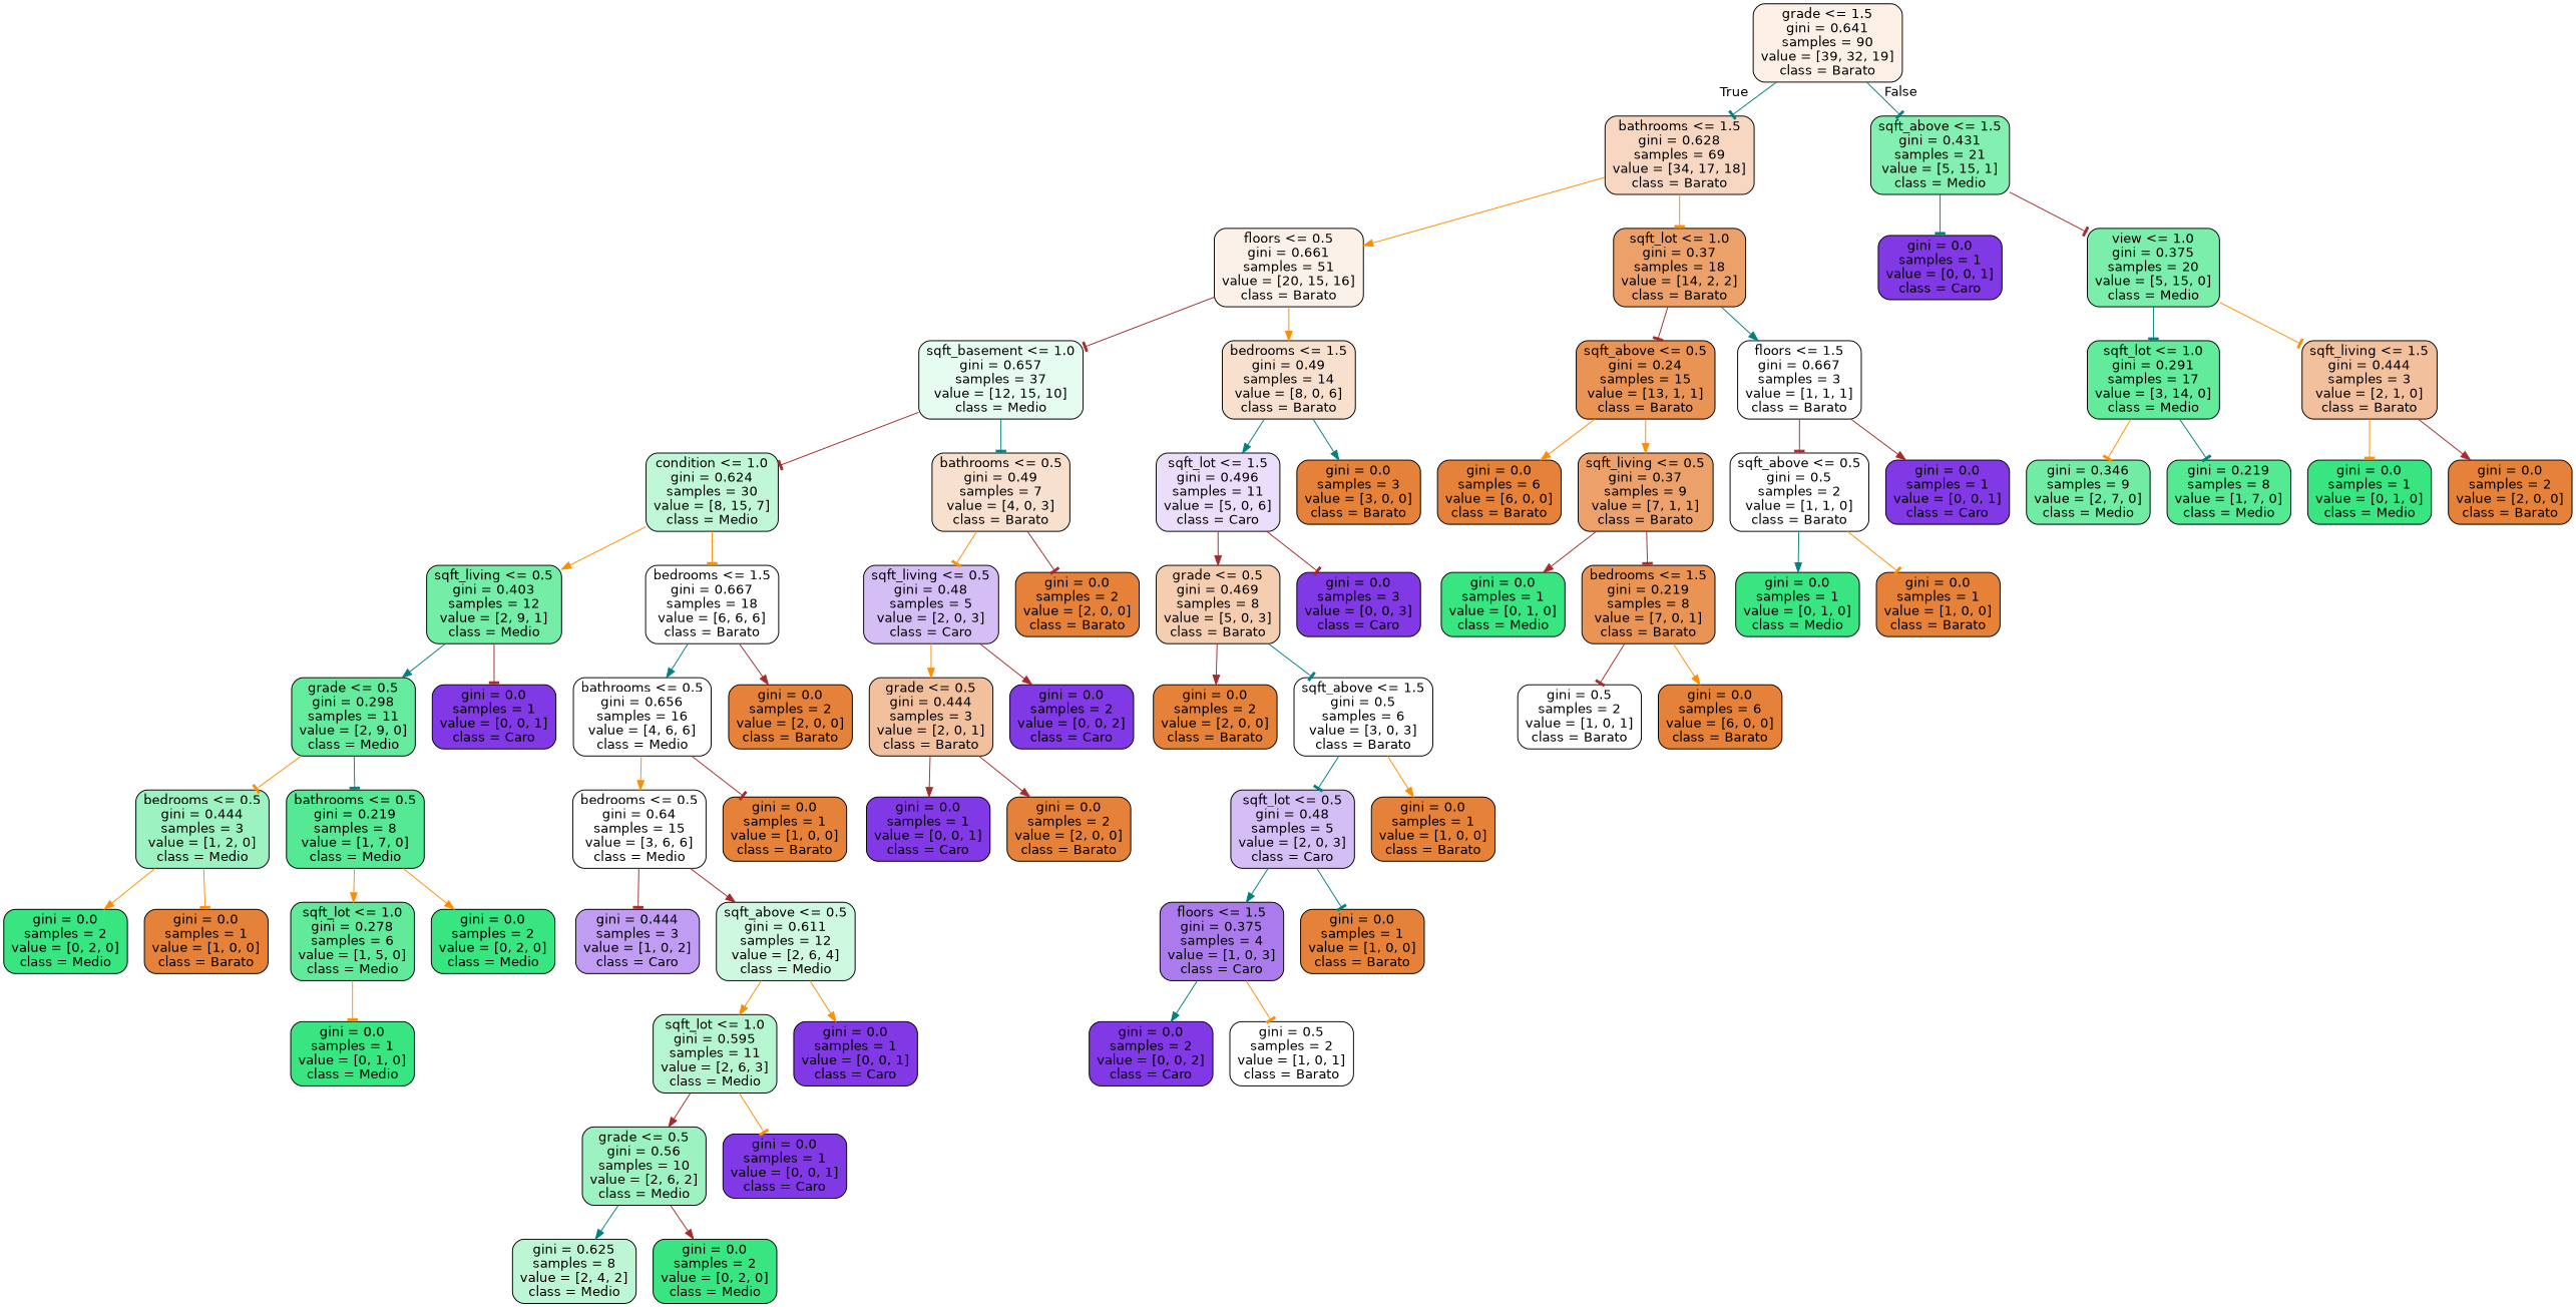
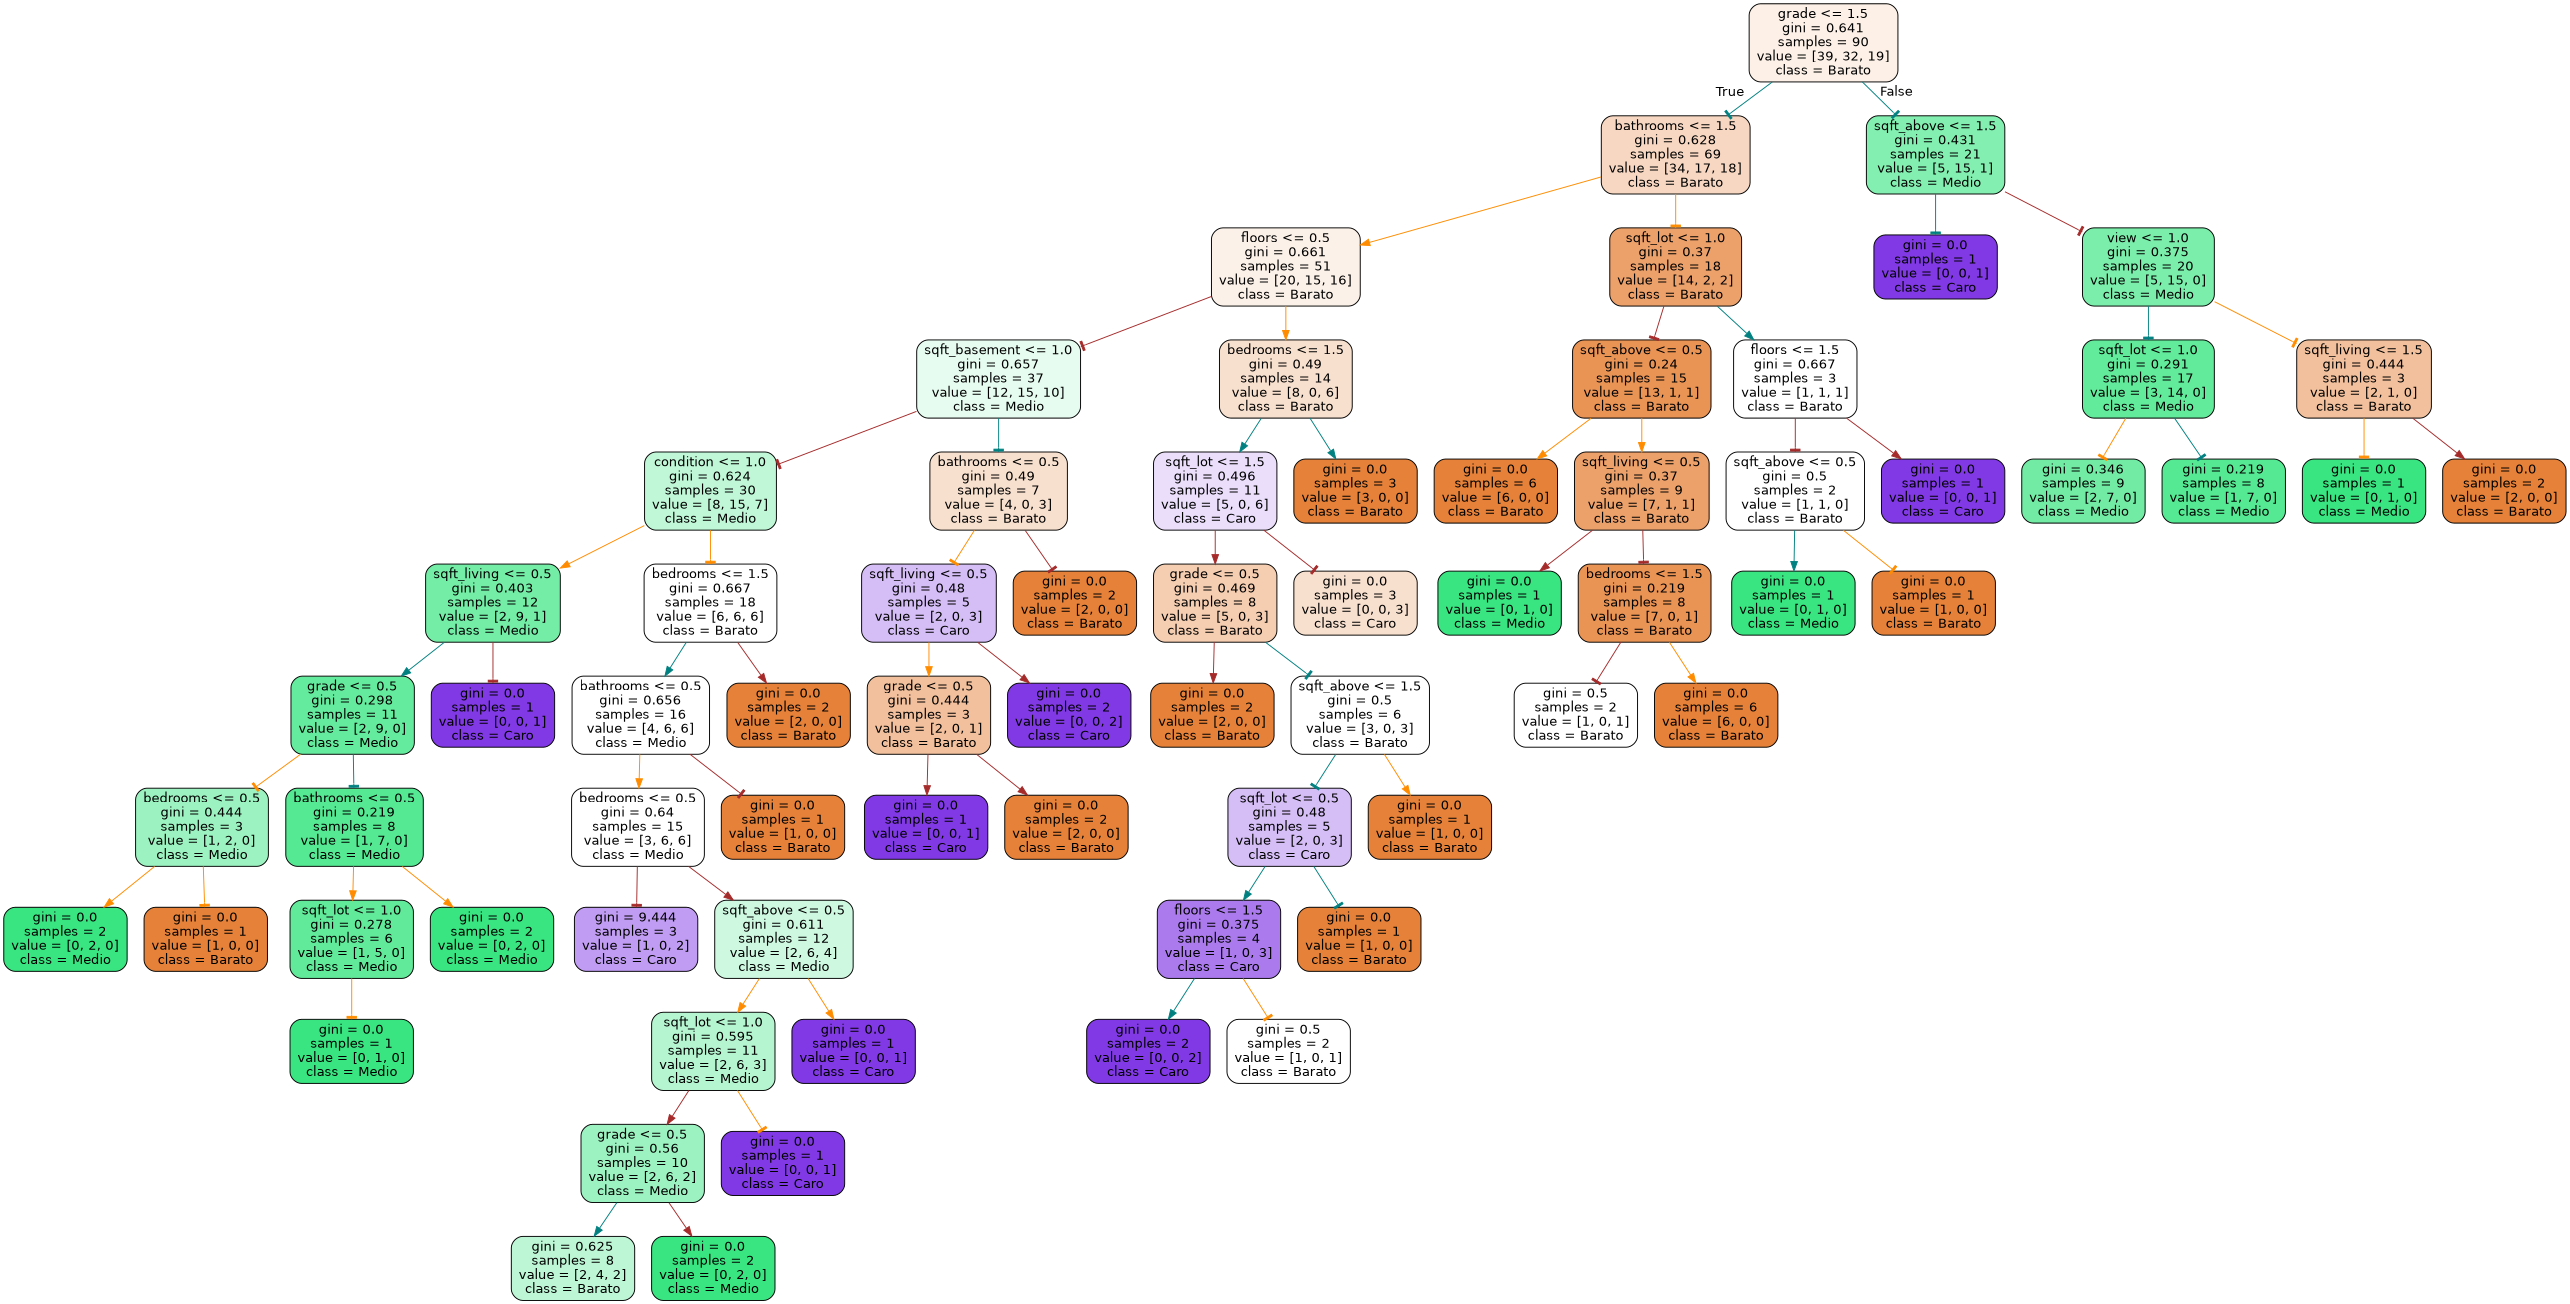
  digraph {
    node [color=black fillcolor="#e58139" fontname=helvetica shape=box style="filled, rounded"]
    edge [arrowhead=normal color=darkorange fontname=helvetica]
    n1 [fillcolor="#fcf0e7" label="grade <= 1.5\ngini = 0.641\nsamples = 90\nvalue = [39, 32, 19]\nclass = Barato"]
    n2 [fillcolor="#f7d7c1" label="bathrooms <= 1.5\ngini = 0.628\nsamples = 69\nvalue = [34, 17, 18]\nclass = Barato"]
    n3 [fillcolor="#83efb0" label="sqft_above <= 1.5\ngini = 0.431\nsamples = 21\nvalue = [5, 15, 1]\nclass = Medio"]
    n4 [fillcolor="#fcf1e8" label="floors <= 0.5\ngini = 0.661\nsamples = 51\nvalue = [20, 15, 16]\nclass = Barato"]
    n5 [fillcolor="#eca06a" label="sqft_lot <= 1.0\ngini = 0.37\nsamples = 18\nvalue = [14, 2, 2]\nclass = Barato"]
    n6 [fillcolor="#8139e5" label="gini = 0.0\nsamples = 1\nvalue = [0, 0, 1]\nclass = Caro"]
    n7 [fillcolor="#7beeab" label="view <= 1.0\ngini = 0.375\nsamples = 20\nvalue = [5, 15, 0]\nclass = Medio"]
    n8 [fillcolor="#e7fcf0" label="sqft_basement <= 1.0\ngini = 0.657\nsamples = 37\nvalue = [12, 15, 10]\nclass = Medio"]
    n9 [fillcolor="#f8e0ce" label="bedrooms <= 1.5\ngini = 0.49\nsamples = 14\nvalue = [8, 0, 6]\nclass = Barato"]
    n10 [fillcolor="#e99355" label="sqft_above <= 0.5\ngini = 0.24\nsamples = 15\nvalue = [13, 1, 1]\nclass = Barato"]
    n11 [fillcolor="#ffffff" label="floors <= 1.5\ngini = 0.667\nsamples = 3\nvalue = [1, 1, 1]\nclass = Barato"]
    n12 [fillcolor="#c0f7d7" label="condition <= 1.0\ngini = 0.624\nsamples = 30\nvalue = [8, 15, 7]\nclass = Medio"]
    n13 [fillcolor="#f8e0ce" label="bathrooms <= 0.5\ngini = 0.49\nsamples = 7\nvalue = [4, 0, 3]\nclass = Barato"]
    n14 [fillcolor="#eadefb" label="sqft_lot <= 1.5\ngini = 0.496\nsamples = 11\nvalue = [5, 0, 6]\nclass = Caro"]
    n15 [label="gini = 0.0\nsamples = 3\nvalue = [3, 0, 0]\nclass = Barato"]
    n16 [fillcolor="#74eda7" label="sqft_living <= 0.5\ngini = 0.403\nsamples = 12\nvalue = [2, 9, 1]\nclass = Medio"]
    n17 [fillcolor="#ffffff" label="bedrooms <= 1.5\ngini = 0.667\nsamples = 18\nvalue = [6, 6, 6]\nclass = Barato"]
    n18 [fillcolor="#d5bdf6" label="sqft_living <= 0.5\ngini = 0.48\nsamples = 5\nvalue = [2, 0, 3]\nclass = Caro"]
    n19 [label="gini = 0.0\nsamples = 2\nvalue = [2, 0, 0]\nclass = Barato"]
    n20 [fillcolor="#65eb9d" label="grade <= 0.5\ngini = 0.298\nsamples = 11\nvalue = [2, 9, 0]\nclass = Medio"]
    n21 [fillcolor="#8139e5" label="gini = 0.0\nsamples = 1\nvalue = [0, 0, 1]\nclass = Caro"]
    n22 [fillcolor="#ffffff" label="bathrooms <= 0.5\ngini = 0.656\nsamples = 16\nvalue = [4, 6, 6]\nclass = Medio"]
    n23 [label="gini = 0.0\nsamples = 2\nvalue = [2, 0, 0]\nclass = Barato"]
    n24 [fillcolor="#9cf2c0" label="bedrooms <= 0.5\ngini = 0.444\nsamples = 3\nvalue = [1, 2, 0]\nclass = Medio"]
    n25 [fillcolor="#55e993" label="bathrooms <= 0.5\ngini = 0.219\nsamples = 8\nvalue = [1, 7, 0]\nclass = Medio"]
    n26 [fillcolor="#39e581" label="gini = 0.0\nsamples = 2\nvalue = [0, 2, 0]\nclass = Medio"]
    n27 [label="gini = 0.0\nsamples = 1\nvalue = [1, 0, 0]\nclass = Barato"]
    n28 [fillcolor="#61ea9a" label="sqft_lot <= 1.0\ngini = 0.278\nsamples = 6\nvalue = [1, 5, 0]\nclass = Medio"]
    n29 [fillcolor="#39e581" label="gini = 0.0\nsamples = 2\nvalue = [0, 2, 0]\nclass = Medio"]
    n30 [fillcolor="#39e581" label="gini = 0.0\nsamples = 1\nvalue = [0, 1, 0]\nclass = Medio"]
    n31 [fillcolor="#ffffff" label="bedrooms <= 0.5\ngini = 0.64\nsamples = 15\nvalue = [3, 6, 6]\nclass = Medio"]
    n32 [label="gini = 0.0\nsamples = 1\nvalue = [1, 0, 0]\nclass = Barato"]
-   n33 [fillcolor="#c09cf2" label="gini = 0.444\nsamples = 3\nvalue = [1, 0, 2]\nclass = Caro"]
+   n33 [fillcolor="#c09cf2" label="gini = 9.444\nsamples = 3\nvalue = [1, 0, 2]\nclass = Caro"]
    n34 [fillcolor="#cef8e0" label="sqft_above <= 0.5\ngini = 0.611\nsamples = 12\nvalue = [2, 6, 4]\nclass = Medio"]
    n35 [fillcolor="#b5f5d0" label="sqft_lot <= 1.0\ngini = 0.595\nsamples = 11\nvalue = [2, 6, 3]\nclass = Medio"]
    n36 [fillcolor="#8139e5" label="gini = 0.0\nsamples = 1\nvalue = [0, 0, 1]\nclass = Caro"]
    n37 [fillcolor="#9cf2c0" label="grade <= 0.5\ngini = 0.56\nsamples = 10\nvalue = [2, 6, 2]\nclass = Medio"]
    n38 [fillcolor="#8139e5" label="gini = 0.0\nsamples = 1\nvalue = [0, 0, 1]\nclass = Caro"]
-   n39 [fillcolor="#bdf6d5" label="gini = 0.625\nsamples = 8\nvalue = [2, 4, 2]\nclass = Medio"]
+   n39 [fillcolor="#bdf6d5" label="gini = 0.625\nsamples = 8\nvalue = [2, 4, 2]\nclass = Barato"]
    n40 [fillcolor="#39e581" label="gini = 0.0\nsamples = 2\nvalue = [0, 2, 0]\nclass = Medio"]
    n41 [fillcolor="#f2c09c" label="grade <= 0.5\ngini = 0.444\nsamples = 3\nvalue = [2, 0, 1]\nclass = Barato"]
    n42 [fillcolor="#8139e5" label="gini = 0.0\nsamples = 2\nvalue = [0, 0, 2]\nclass = Caro"]
    n43 [fillcolor="#8139e5" label="gini = 0.0\nsamples = 1\nvalue = [0, 0, 1]\nclass = Caro"]
    n44 [label="gini = 0.0\nsamples = 2\nvalue = [2, 0, 0]\nclass = Barato"]
    n45 [fillcolor="#f5cdb0" label="grade <= 0.5\ngini = 0.469\nsamples = 8\nvalue = [5, 0, 3]\nclass = Barato"]
-   n46 [fillcolor="#8139e5" label="gini = 0.0\nsamples = 3\nvalue = [0, 0, 3]\nclass = Caro"]
+   n46 [fillcolor="#f8e0ce" label="gini = 0.0\nsamples = 3\nvalue = [0, 0, 3]\nclass = Caro"]
    n47 [label="gini = 0.0\nsamples = 2\nvalue = [2, 0, 0]\nclass = Barato"]
    n48 [fillcolor="#ffffff" label="sqft_above <= 1.5\ngini = 0.5\nsamples = 6\nvalue = [3, 0, 3]\nclass = Barato"]
    n49 [fillcolor="#d5bdf6" label="sqft_lot <= 0.5\ngini = 0.48\nsamples = 5\nvalue = [2, 0, 3]\nclass = Caro"]
    n50 [label="gini = 0.0\nsamples = 1\nvalue = [1, 0, 0]\nclass = Barato"]
    n51 [fillcolor="#ab7bee" label="floors <= 1.5\ngini = 0.375\nsamples = 4\nvalue = [1, 0, 3]\nclass = Caro"]
    n52 [label="gini = 0.0\nsamples = 1\nvalue = [1, 0, 0]\nclass = Barato"]
    n53 [fillcolor="#8139e5" label="gini = 0.0\nsamples = 2\nvalue = [0, 0, 2]\nclass = Caro"]
    n54 [fillcolor="#ffffff" label="gini = 0.5\nsamples = 2\nvalue = [1, 0, 1]\nclass = Barato"]
    n55 [label="gini = 0.0\nsamples = 6\nvalue = [6, 0, 0]\nclass = Barato"]
    n56 [fillcolor="#eca06a" label="sqft_living <= 0.5\ngini = 0.37\nsamples = 9\nvalue = [7, 1, 1]\nclass = Barato"]
    n57 [fillcolor="#ffffff" label="sqft_above <= 0.5\ngini = 0.5\nsamples = 2\nvalue = [1, 1, 0]\nclass = Barato"]
    n58 [fillcolor="#8139e5" label="gini = 0.0\nsamples = 1\nvalue = [0, 0, 1]\nclass = Caro"]
    n59 [fillcolor="#39e581" label="gini = 0.0\nsamples = 1\nvalue = [0, 1, 0]\nclass = Medio"]
    n60 [fillcolor="#e99355" label="bedrooms <= 1.5\ngini = 0.219\nsamples = 8\nvalue = [7, 0, 1]\nclass = Barato"]
    n61 [fillcolor="#ffffff" label="gini = 0.5\nsamples = 2\nvalue = [1, 0, 1]\nclass = Barato"]
    n62 [label="gini = 0.0\nsamples = 6\nvalue = [6, 0, 0]\nclass = Barato"]
    n63 [fillcolor="#39e581" label="gini = 0.0\nsamples = 1\nvalue = [0, 1, 0]\nclass = Medio"]
    n64 [label="gini = 0.0\nsamples = 1\nvalue = [1, 0, 0]\nclass = Barato"]
    n65 [fillcolor="#63eb9c" label="sqft_lot <= 1.0\ngini = 0.291\nsamples = 17\nvalue = [3, 14, 0]\nclass = Medio"]
    n66 [fillcolor="#f2c09c" label="sqft_living <= 1.5\ngini = 0.444\nsamples = 3\nvalue = [2, 1, 0]\nclass = Barato"]
    n67 [fillcolor="#72eca5" label="gini = 0.346\nsamples = 9\nvalue = [2, 7, 0]\nclass = Medio"]
    n68 [fillcolor="#55e993" label="gini = 0.219\nsamples = 8\nvalue = [1, 7, 0]\nclass = Medio"]
    n69 [fillcolor="#39e581" label="gini = 0.0\nsamples = 1\nvalue = [0, 1, 0]\nclass = Medio"]
    n70 [label="gini = 0.0\nsamples = 2\nvalue = [2, 0, 0]\nclass = Barato"]
    n1 -> n2 [arrowhead=tee color=teal headlabel=True labelangle=45 labeldistance=2.5]
    n1 -> n3 [arrowhead=tee color=teal headlabel=False labelangle=-45 labeldistance=2.5]
    n2 -> n4
    n2 -> n5 [arrowhead=tee]
    n3 -> n6 [arrowhead=tee color=teal]
    n3 -> n7 [arrowhead=tee color=brown]
    n4 -> n8 [arrowhead=tee color=brown]
    n4 -> n9
    n5 -> n10 [arrowhead=tee color=brown]
    n5 -> n11 [color=teal]
    n7 -> n65 [arrowhead=tee color=teal]
    n7 -> n66 [arrowhead=tee]
    n8 -> n12 [arrowhead=tee color=brown]
    n8 -> n13 [arrowhead=tee color=teal]
    n9 -> n14 [color=teal]
    n9 -> n15 [color=teal]
    n10 -> n55
    n10 -> n56
    n11 -> n57 [arrowhead=tee color=brown]
    n11 -> n58 [color=brown]
    n12 -> n16
    n12 -> n17 [arrowhead=tee]
    n13 -> n18 [arrowhead=tee]
    n13 -> n19 [arrowhead=tee color=brown]
    n14 -> n45 [color=brown]
    n14 -> n46 [arrowhead=tee color=brown]
    n16 -> n20 [color=teal]
    n16 -> n21 [arrowhead=tee color=brown]
    n17 -> n22 [color=teal]
    n17 -> n23 [color=brown]
    n18 -> n41
    n18 -> n42 [color=brown]
    n20 -> n24 [arrowhead=tee]
    n20 -> n25 [arrowhead=tee color=teal]
    n22 -> n31
    n22 -> n32 [arrowhead=tee color=brown]
    n24 -> n26
    n24 -> n27 [arrowhead=tee]
    n25 -> n28
    n25 -> n29
    n28 -> n30 [arrowhead=tee]
    n31 -> n33 [arrowhead=tee color=brown]
    n31 -> n34 [color=brown]
    n34 -> n35
    n34 -> n36
    n35 -> n37 [color=brown]
    n35 -> n38 [arrowhead=tee]
    n37 -> n39 [color=teal]
    n37 -> n40 [color=brown]
    n41 -> n43 [color=brown]
    n41 -> n44 [color=brown]
    n45 -> n47 [color=brown]
    n45 -> n48 [arrowhead=tee color=teal]
    n48 -> n49 [arrowhead=tee color=teal]
    n48 -> n50
    n49 -> n51 [color=teal]
    n49 -> n52 [arrowhead=tee color=teal]
    n51 -> n53 [color=teal]
    n51 -> n54 [arrowhead=tee]
    n56 -> n59 [color=brown]
    n56 -> n60 [arrowhead=tee color=brown]
    n57 -> n63 [color=teal]
    n57 -> n64 [arrowhead=tee]
    n60 -> n61 [arrowhead=tee color=brown]
    n60 -> n62
    n65 -> n67 [arrowhead=tee]
    n65 -> n68 [arrowhead=tee color=teal]
    n66 -> n69 [arrowhead=tee]
    n66 -> n70 [color=brown]
  }
